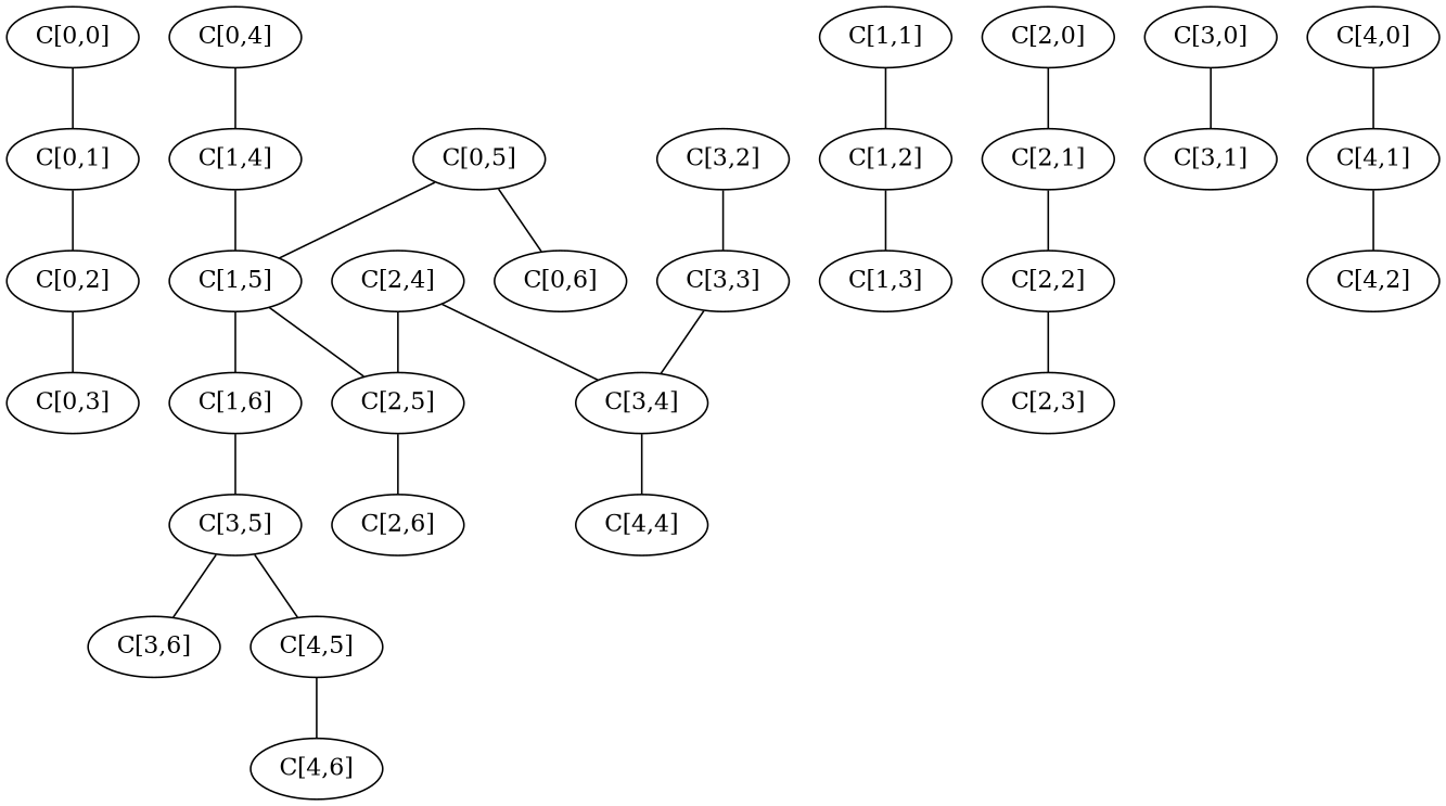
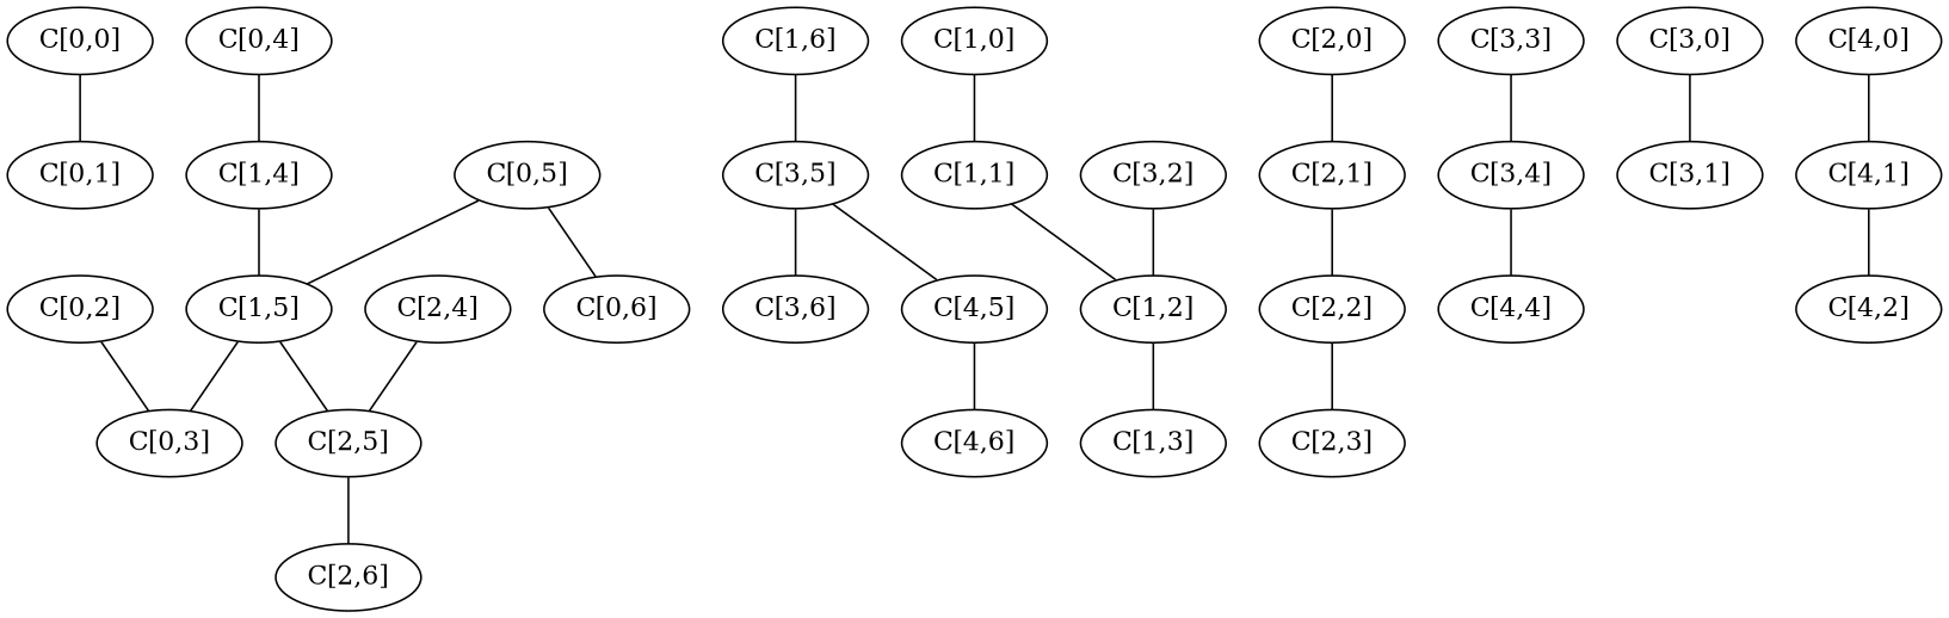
  digraph {
    edge [arrowhead=none]
    "C[0,0]"
    "C[0,1]"
    "C[0,2]"
    "C[0,3]"
    "C[0,4]"
    "C[1,4]"
    "C[1,5]"
    "C[0,5]"
    "C[0,6]"
    "C[1,6]"
    "C[2,5]"
+   "C[1,0]"
    "C[1,1]"
    "C[1,2]"
    "C[1,3]"
    "C[3,5]"
    "C[2,6]"
    "C[2,0]"
    "C[2,1]"
    "C[2,2]"
    "C[2,3]"
    "C[2,4]"
    "C[3,4]"
    "C[4,4]"
    "C[3,6]"
    "C[4,5]"
    "C[3,0]"
    "C[3,1]"
    "C[3,2]"
    "C[3,3]"
    "C[4,6]"
    "C[4,0]"
    "C[4,1]"
    "C[4,2]"
    "C[0,0]" -> "C[0,1]"
-   "C[0,1]" -> "C[0,2]"
    "C[0,2]" -> "C[0,3]"
    "C[0,4]" -> "C[1,4]"
    "C[1,4]" -> "C[1,5]"
-   "C[1,5]" -> "C[1,6]"
+   "C[1,5]" -> "C[0,3]"
    "C[1,5]" -> "C[2,5]"
    "C[0,5]" -> "C[1,5]"
    "C[0,5]" -> "C[0,6]"
    "C[1,6]" -> "C[3,5]"
    "C[2,5]" -> "C[2,6]"
+   "C[1,0]" -> "C[1,1]"
    "C[1,1]" -> "C[1,2]"
    "C[1,2]" -> "C[1,3]"
    "C[3,5]" -> "C[3,6]"
    "C[3,5]" -> "C[4,5]"
    "C[2,0]" -> "C[2,1]"
    "C[2,1]" -> "C[2,2]"
    "C[2,2]" -> "C[2,3]"
    "C[2,4]" -> "C[2,5]"
-   "C[2,4]" -> "C[3,4]"
    "C[3,4]" -> "C[4,4]"
    "C[4,5]" -> "C[4,6]"
    "C[3,0]" -> "C[3,1]"
-   "C[3,2]" -> "C[3,3]"
+   "C[3,2]" -> "C[1,2]"
    "C[3,3]" -> "C[3,4]"
    "C[4,0]" -> "C[4,1]"
    "C[4,1]" -> "C[4,2]"
  }
